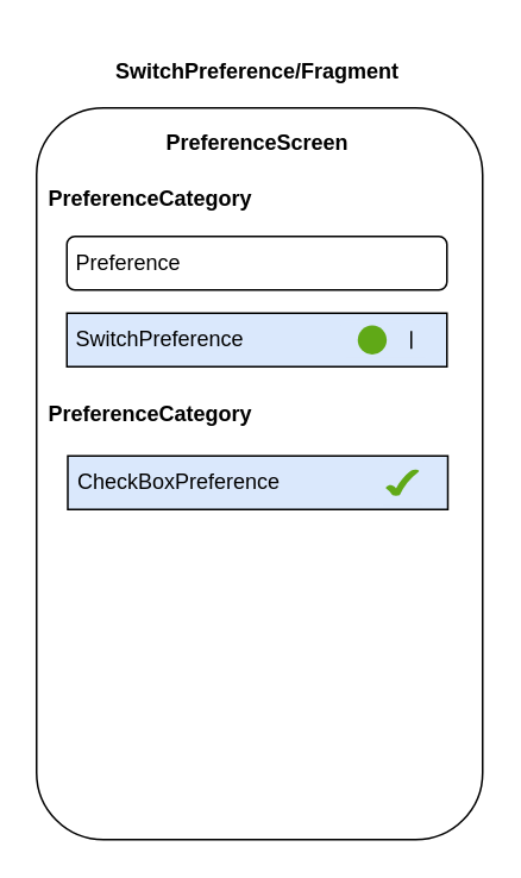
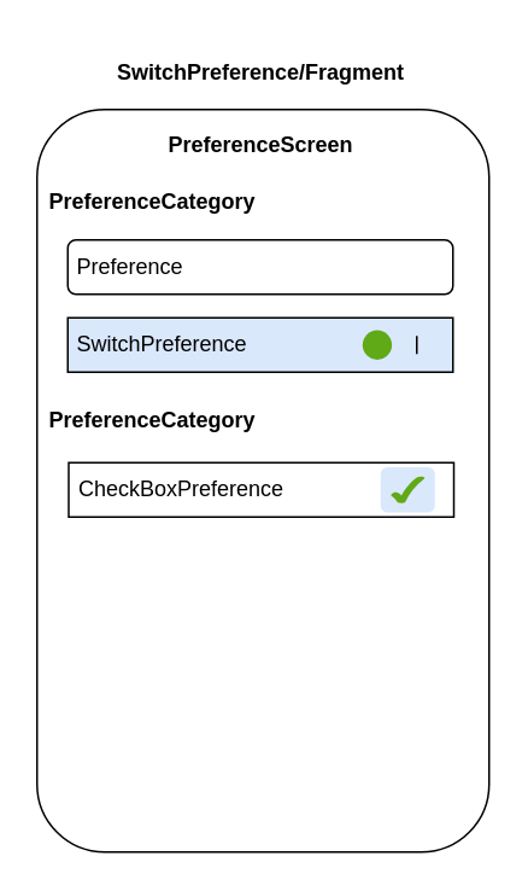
  <mxCell id="0" />
  <mxCell id="1" parent="0" />
  <mxCell id="2" value="" style="rounded=1;whiteSpace=wrap;html=1;" parent="1" vertex="1"><mxGeometry x="20" y="60" width="250" height="410" as="geometry" /></mxCell>
  <mxCell id="3" value="&amp;nbsp;Preference" style="whiteSpace=wrap;html=1;align=left;rounded=1;" parent="1" vertex="1"><mxGeometry x="37" y="132" width="213" height="30" as="geometry" /></mxCell>
  <mxCell id="4" value="&lt;span&gt;&amp;nbsp;SwitchPreference&lt;/span&gt;" style="rounded=0;whiteSpace=wrap;html=1;align=left;fillColor=#dae8fc;" parent="1" vertex="1"><mxGeometry x="37" y="175" width="213" height="30" as="geometry" /></mxCell>
- <mxCell id="5" value="&lt;span&gt;&amp;nbsp;CheckBoxPreference&lt;/span&gt;" style="rounded=0;whiteSpace=wrap;html=1;align=left;fillColor=#dae8fc;" parent="1" vertex="1"><mxGeometry x="37.5" y="255" width="213" height="30" as="geometry" /></mxCell>
+ <mxCell id="5" value="&lt;span&gt;&amp;nbsp;CheckBoxPreference&lt;/span&gt;" style="rounded=0;whiteSpace=wrap;html=1;align=left;" parent="1" vertex="1"><mxGeometry x="37.5" y="255" width="213" height="30" as="geometry" /></mxCell>
  <mxCell id="6" value="&lt;b&gt;PreferenceCategory&lt;/b&gt;" style="rounded=1;whiteSpace=wrap;html=1;fillColor=none;strokeColor=none;" parent="1" vertex="1"><mxGeometry x="24" y="91" width="120" height="40" as="geometry" /></mxCell>
  <mxCell id="7" value="&lt;b&gt;PreferenceCategory&lt;/b&gt;" style="rounded=1;whiteSpace=wrap;html=1;fillColor=none;strokeColor=none;" parent="1" vertex="1"><mxGeometry x="24" y="212" width="120" height="40" as="geometry" /></mxCell>
  <mxCell id="8" value="&lt;b&gt;SwitchPreference/Fragment&lt;/b&gt;" style="rounded=1;whiteSpace=wrap;html=1;fillColor=none;strokeColor=none;" parent="1" vertex="1"><mxGeometry x="49" y="20" width="190" height="40" as="geometry" /></mxCell>
  <mxCell id="9" value="" style="rounded=1;whiteSpace=wrap;html=1;fillColor=#dae8fc;strokeColor=none;" parent="1" vertex="1"><mxGeometry x="190" y="180" width="50" height="20" as="geometry" /></mxCell>
  <mxCell id="10" value="" style="ellipse;whiteSpace=wrap;html=1;aspect=fixed;fillColor=#60a917;fontColor=#ffffff;strokeColor=none;" parent="1" vertex="1"><mxGeometry x="200" y="181.88" width="16.25" height="16.25" as="geometry" /></mxCell>
  <mxCell id="11" value="" style="endArrow=none;html=1;" parent="1" edge="1"><mxGeometry width="50" height="50" relative="1" as="geometry"><mxPoint x="230" y="195" as="sourcePoint" /><mxPoint x="230" y="185" as="targetPoint" /></mxGeometry></mxCell>
  <mxCell id="12" value="" style="rounded=1;whiteSpace=wrap;html=1;fillColor=#dae8fc;strokeColor=none;" parent="1" vertex="1"><mxGeometry x="210" y="257.5" width="30" height="25" as="geometry" /></mxCell>
  <mxCell id="13" value="" style="verticalLabelPosition=bottom;verticalAlign=top;html=1;shape=mxgraph.basic.tick;fillColor=#60a917;fontColor=#ffffff;strokeColor=none;" parent="1" vertex="1"><mxGeometry x="215.63" y="262.5" width="18.75" height="15" as="geometry" /></mxCell>
  <mxCell id="14" value="&lt;b&gt;PreferenceScreen&lt;/b&gt;" style="rounded=1;whiteSpace=wrap;html=1;fillColor=none;strokeColor=none;" vertex="1" parent="1"><mxGeometry x="84" y="60" width="120" height="40" as="geometry" /></mxCell>
